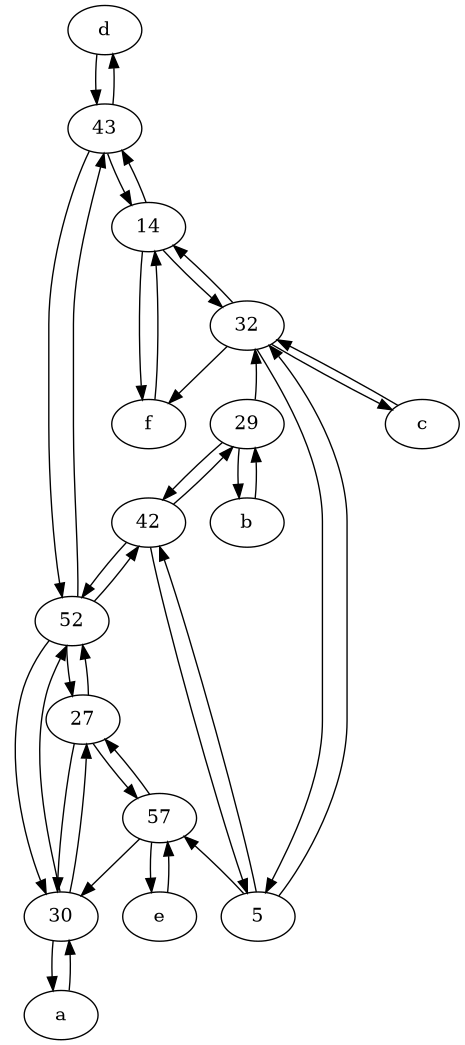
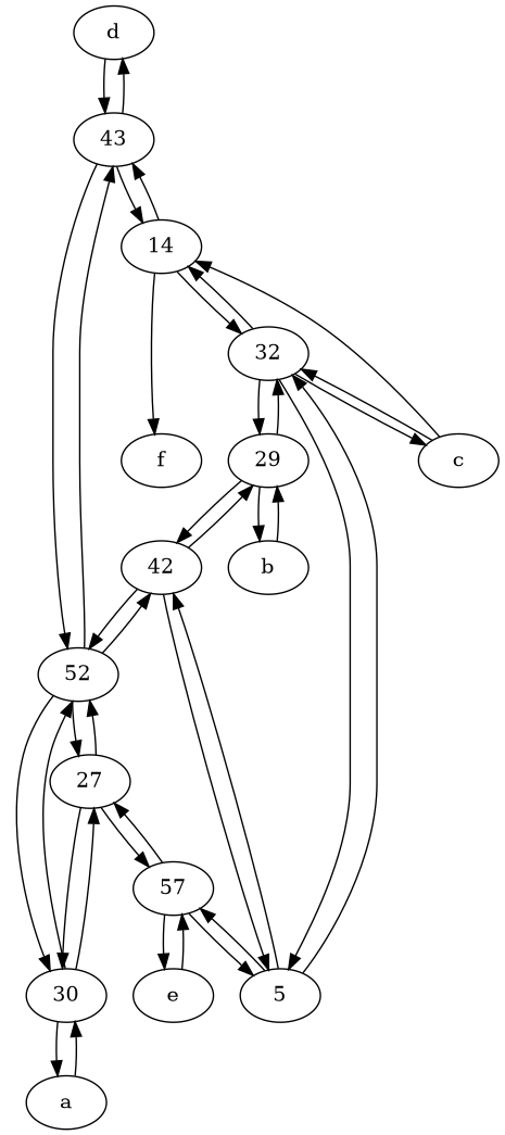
  digraph {
    d
    43
    52
    14
    n5 [label=30]
    27
    42
    32
    f
    a
    57
    n12 [label=29]
    5
    e
    c
    b
    d -> 43
    43 -> d
    43 -> 52
    43 -> 14
    52 -> 43
    52 -> n5
    52 -> 27
    52 -> 42
    14 -> 43
    14 -> 32
    14 -> f
    n5 -> 52
    n5 -> 27
    n5 -> a
    27 -> 52
    27 -> n5
    27 -> 57
    42 -> 52
    42 -> n12
    42 -> 5
    32 -> 14
-   32 -> f
+   32 -> n12
    32 -> 5
    32 -> c
-   f -> 14
+   c -> 14
    a -> n5
    57 -> 27
-   57 -> n5
+   57 -> 5
    57 -> e
    n12 -> 42
    n12 -> 32
    n12 -> b
    5 -> 42
    5 -> 32
    5 -> 57
    e -> 57
    c -> 32
    b -> n12
  }
